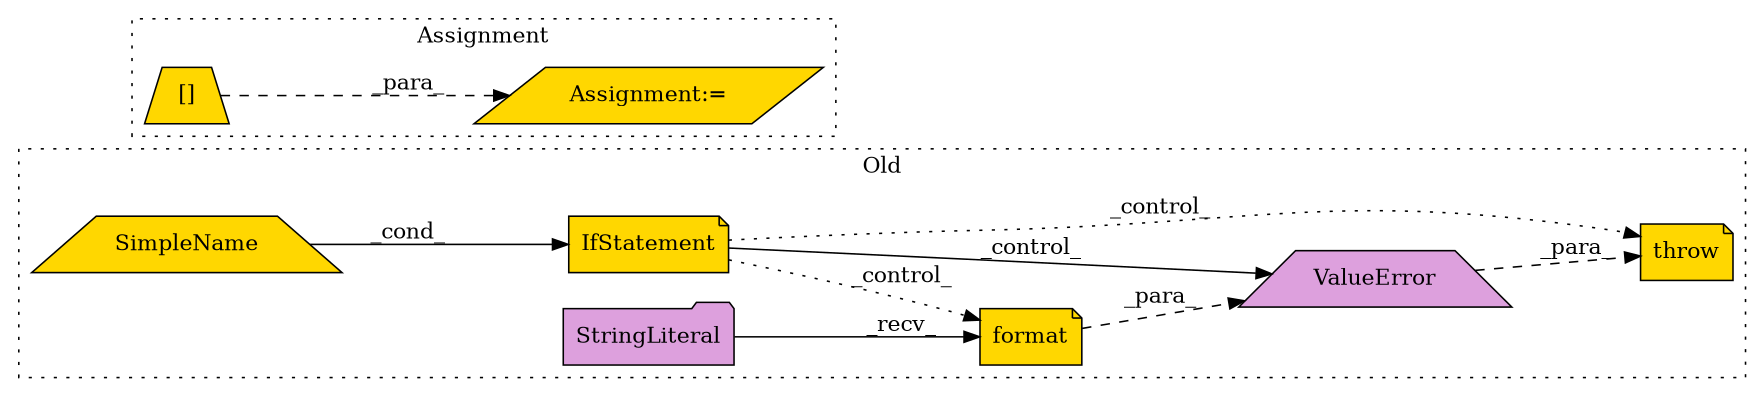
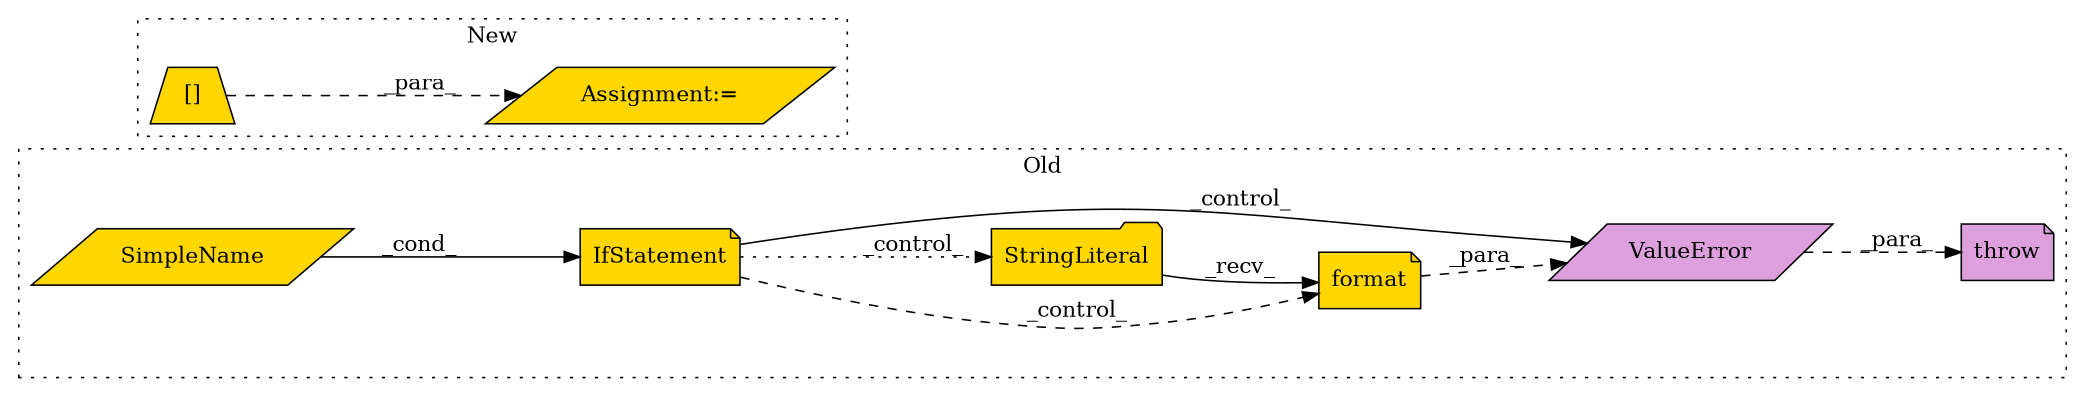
  digraph {
    rankdir=LR
    node [a=32 fillcolor=gold shape=note style=filled]
    edge [style=dashed]
    n1 [l="7,1" label=format s="15680,15731"]
-   n2 [a=45 fillcolor=plum l=98 label=StringLiteral s=15581 shape=folder]
+   n2 [a=45 l=98 label=StringLiteral s=15581 shape=folder]
    n3 [a=25 l="4,2" label=IfStatement s="15503,15552"]
-   n4 [fillcolor=plum l="11,1" label=ValueError s="15570,15732" shape=trapezium]
-   n5 [a=42 label=SimpleName shape=trapezium]
-   n6 [a=53 l=6 label=throw s=15564]
+   n4 [fillcolor=plum l="11,1" label=ValueError s="15570,15732" shape=parallelogram]
+   n5 [a=42 label=SimpleName shape=parallelogram]
+   n6 [a=53 fillcolor=plum l=6 label=throw s=15564]
    n7 [a=2 l="25,1" label="[]" s="16045,16071" shape=trapezium]
    n8 [a=7 l=1 label="Assignment:=" s=16044 shape=parallelogram]
    subgraph cluster_1 {
      label=Old
      style=dotted
      n1
      n2
      n3
      n4
      n5
      n6
    }
    subgraph cluster_2 {
-     label=Assignment
+     label=New
      style=dotted
      n7
      n8
    }
    n1 -> n4 [label=_para_]
    n2 -> n1 [label=_recv_ style=solid]
-   n3 -> n1 [label=_control_ style=dotted]
+   n3 -> n1 [label=_control_]
    n3 -> n4 [label=_control_ style=solid]
-   n3 -> n6 [label=_control_ style=dotted]
+   n3 -> n2 [label=_control_ style=dotted]
    n4 -> n6 [label=_para_]
    n5 -> n3 [label=_cond_ style=solid]
    n7 -> n8 [label=_para_]
  }
